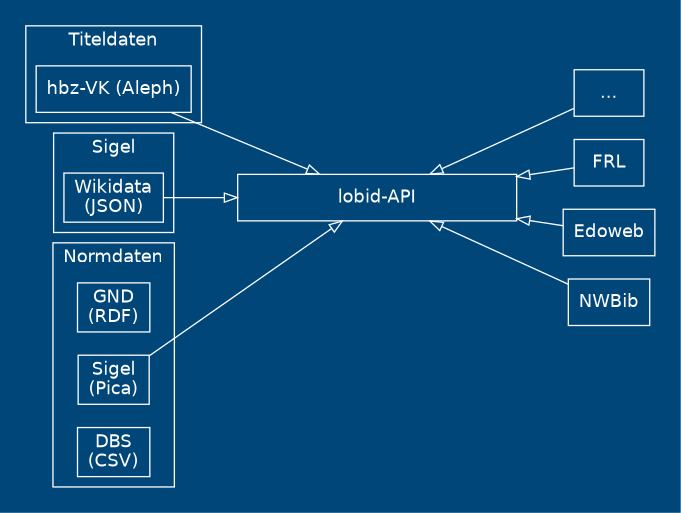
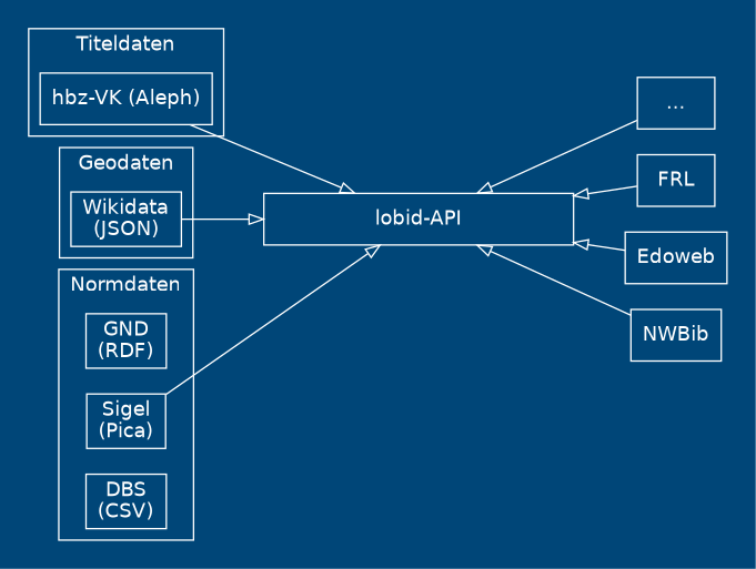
  digraph {
    bgcolor="#004678"
    color=white
    compound=true
    fontcolor=white
    fontname=helvetica
    rankdir=LR
    splines=false
    node [color=white fontcolor=white fontname=helvetica shape=box]
    edge [arrowhead=empty arrowtail=empty color=white fontcolor=white fontname=helvetica dir=back]
    n1 [label="hbz-VK (Aleph)"]
    n2 [label="Wikidata\n(JSON)"]
    n3 [label="GND\n(RDF)"]
    n4 [label="Sigel\n(Pica)"]
    n5 [label="DBS\n(CSV)"]
    n6 [label="lobid-API" width=3]
    n7 [label=NWBib]
    n8 [label=Edoweb]
    n9 [label=FRL]
    n10 [label="..."]
    subgraph cluster_1 {
      style=invis
      n6
      n7
      n8
      n9
      n10
      subgraph cluster_2 {
        label=Titeldaten
        style=solid
        n1
      }
      subgraph cluster_3 {
-       label=Sigel
+       label=Geodaten
        style=solid
        n2
      }
      subgraph cluster_4 {
        label=Normdaten
        style=solid
        n3
        n4
        n5
      }
    }
    n1 -> n6 [dir=""]
    n2 -> n6 [dir=""]
    n4 -> n6 [dir=""]
    n6 -> n7
    n6 -> n8
    n6 -> n9
    n6 -> n10
  }
